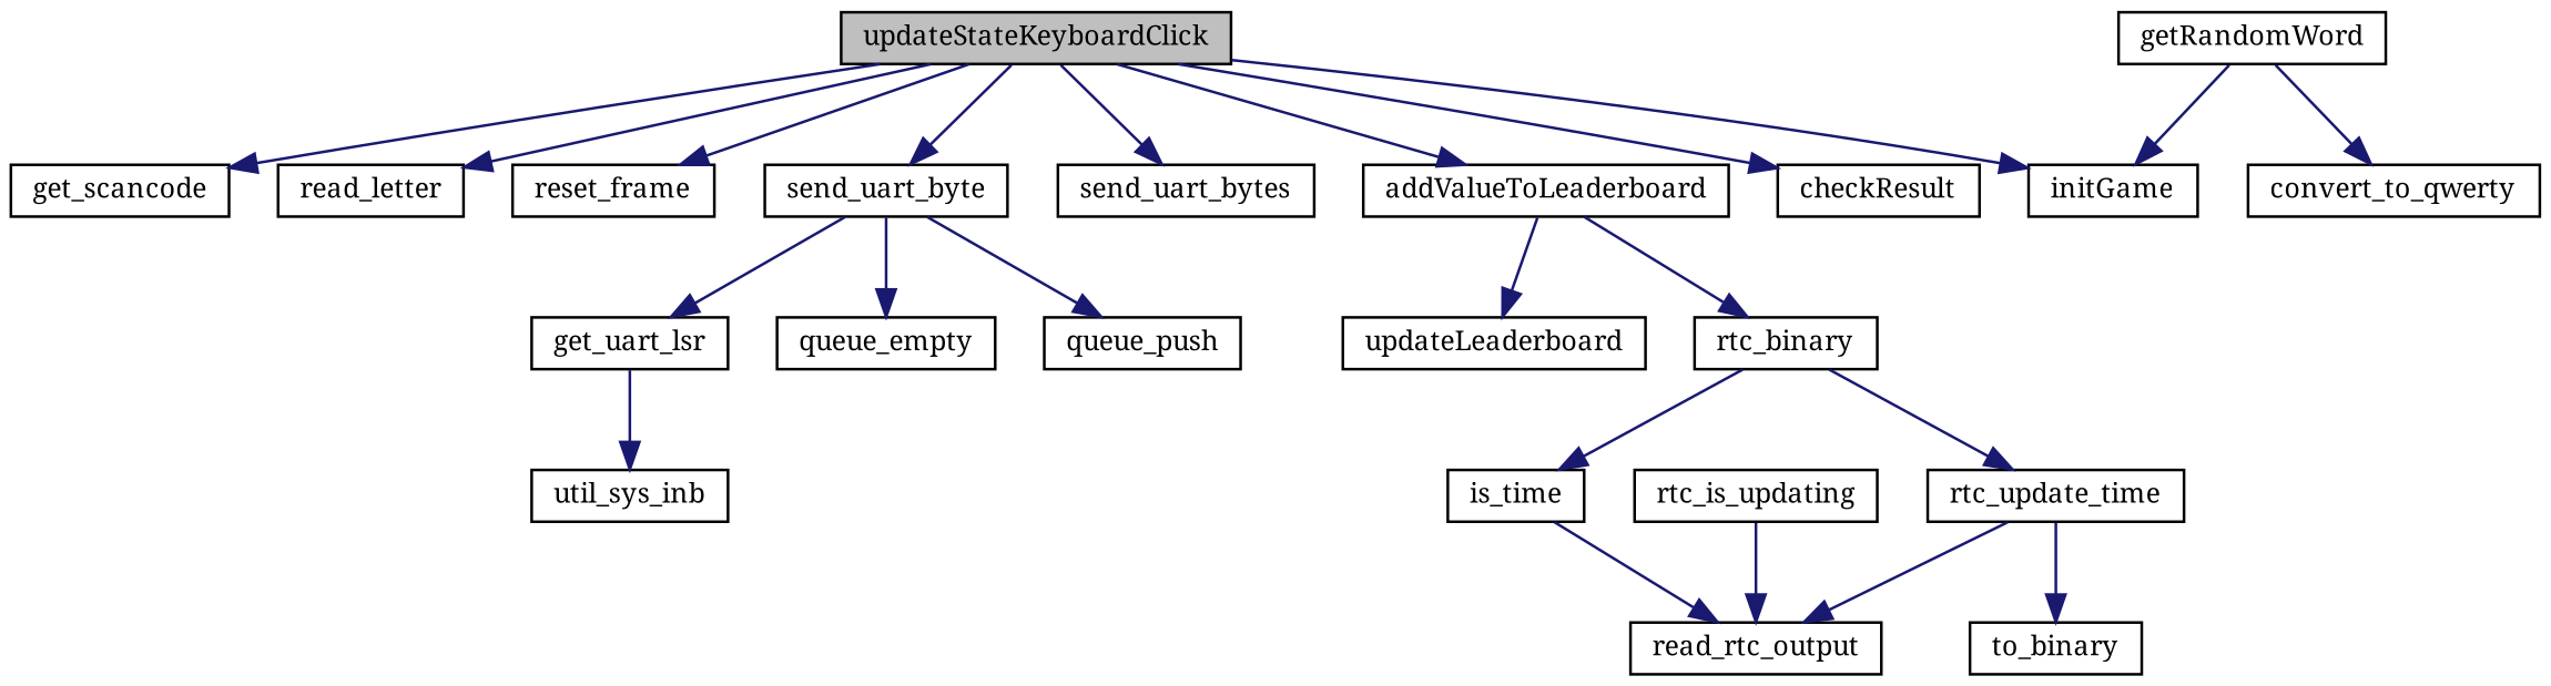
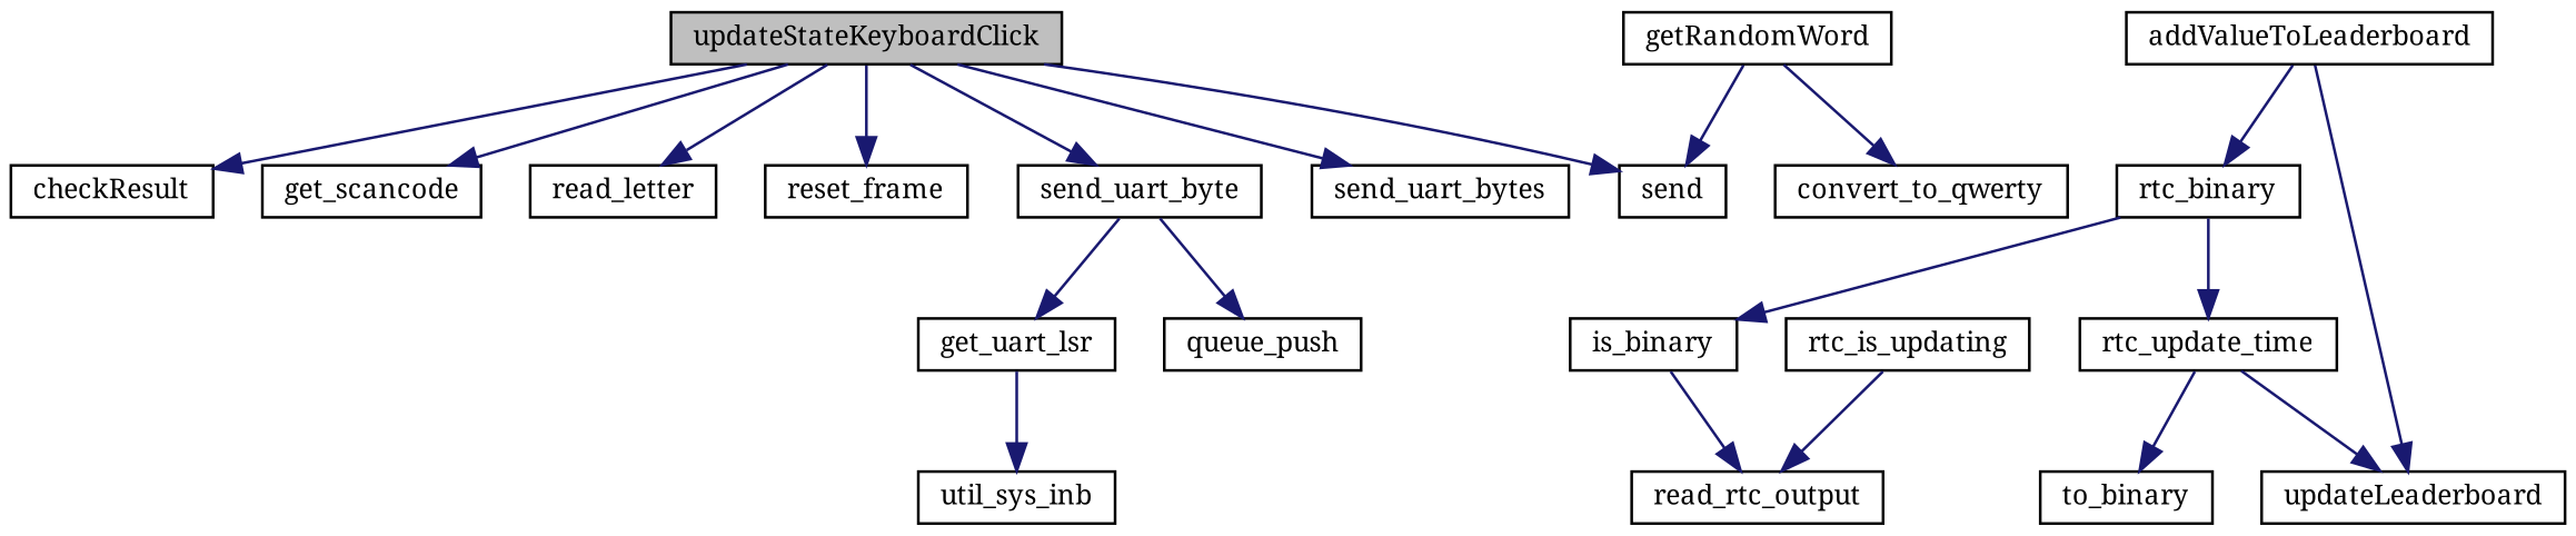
  digraph {
    fontname="Noto Serif"
    rankdir=TB
    node [color=black fillcolor=white fontname="Noto Serif" fontsize=10 shape=record style=filled]
    edge [color=midnightblue fontname="Noto Serif" fontsize=10 labelfontname=Helvetica labelfontsize=10 style=solid]
    n1 [fillcolor=grey75 fontcolor=black height=0.2 label=updateStateKeyboardClick width=0.4]
    n2 [height=0.2 label=addValueToLeaderboard width=0.4]
    n3 [height=0.2 label=checkResult width=0.4]
    n4 [height=0.2 label=get_scancode width=0.4]
-   n5 [height=0.2 label=initGame width=0.4]
+   n5 [height=0.2 label=send width=0.4]
    n6 [height=0.2 label=read_letter width=0.4]
    n7 [height=0.2 label=reset_frame width=0.4]
    n8 [height=0.2 label=send_uart_byte width=0.4]
    n9 [height=0.2 label=send_uart_bytes width=0.4]
    n10 [height=0.2 label=rtc_binary width=0.4]
    n11 [height=0.2 label=updateLeaderboard width=0.4]
    n12 [height=0.2 label=get_uart_lsr width=0.4]
-   n13 [height=0.2 label=queue_empty width=0.4]
    n14 [height=0.2 label=queue_push width=0.4]
-   n15 [height=0.2 label=is_time width=0.4]
+   n15 [height=0.2 label=is_binary width=0.4]
    n16 [height=0.2 label=rtc_update_time width=0.4]
    n17 [height=0.2 label=read_rtc_output width=0.4]
    n18 [height=0.2 label=to_binary width=0.4]
    n19 [height=0.2 label=util_sys_inb width=0.4]
    n20 [height=0.2 label=rtc_is_updating width=0.4]
    n21 [height=0.2 label=getRandomWord width=0.4]
    n22 [height=0.2 label=convert_to_qwerty width=0.4]
-   n1 -> n2
    n1 -> n3
    n1 -> n4
    n1 -> n5
    n1 -> n6
    n1 -> n7
    n1 -> n8
    n1 -> n9
    n2 -> n10
    n2 -> n11
    n8 -> n12
-   n8 -> n13
    n8 -> n14
    n10 -> n15
    n10 -> n16
    n12 -> n19
    n15 -> n17
-   n16 -> n17
+   n16 -> n11
    n16 -> n18
    n20 -> n17
    n21 -> n5
    n21 -> n22
  }
